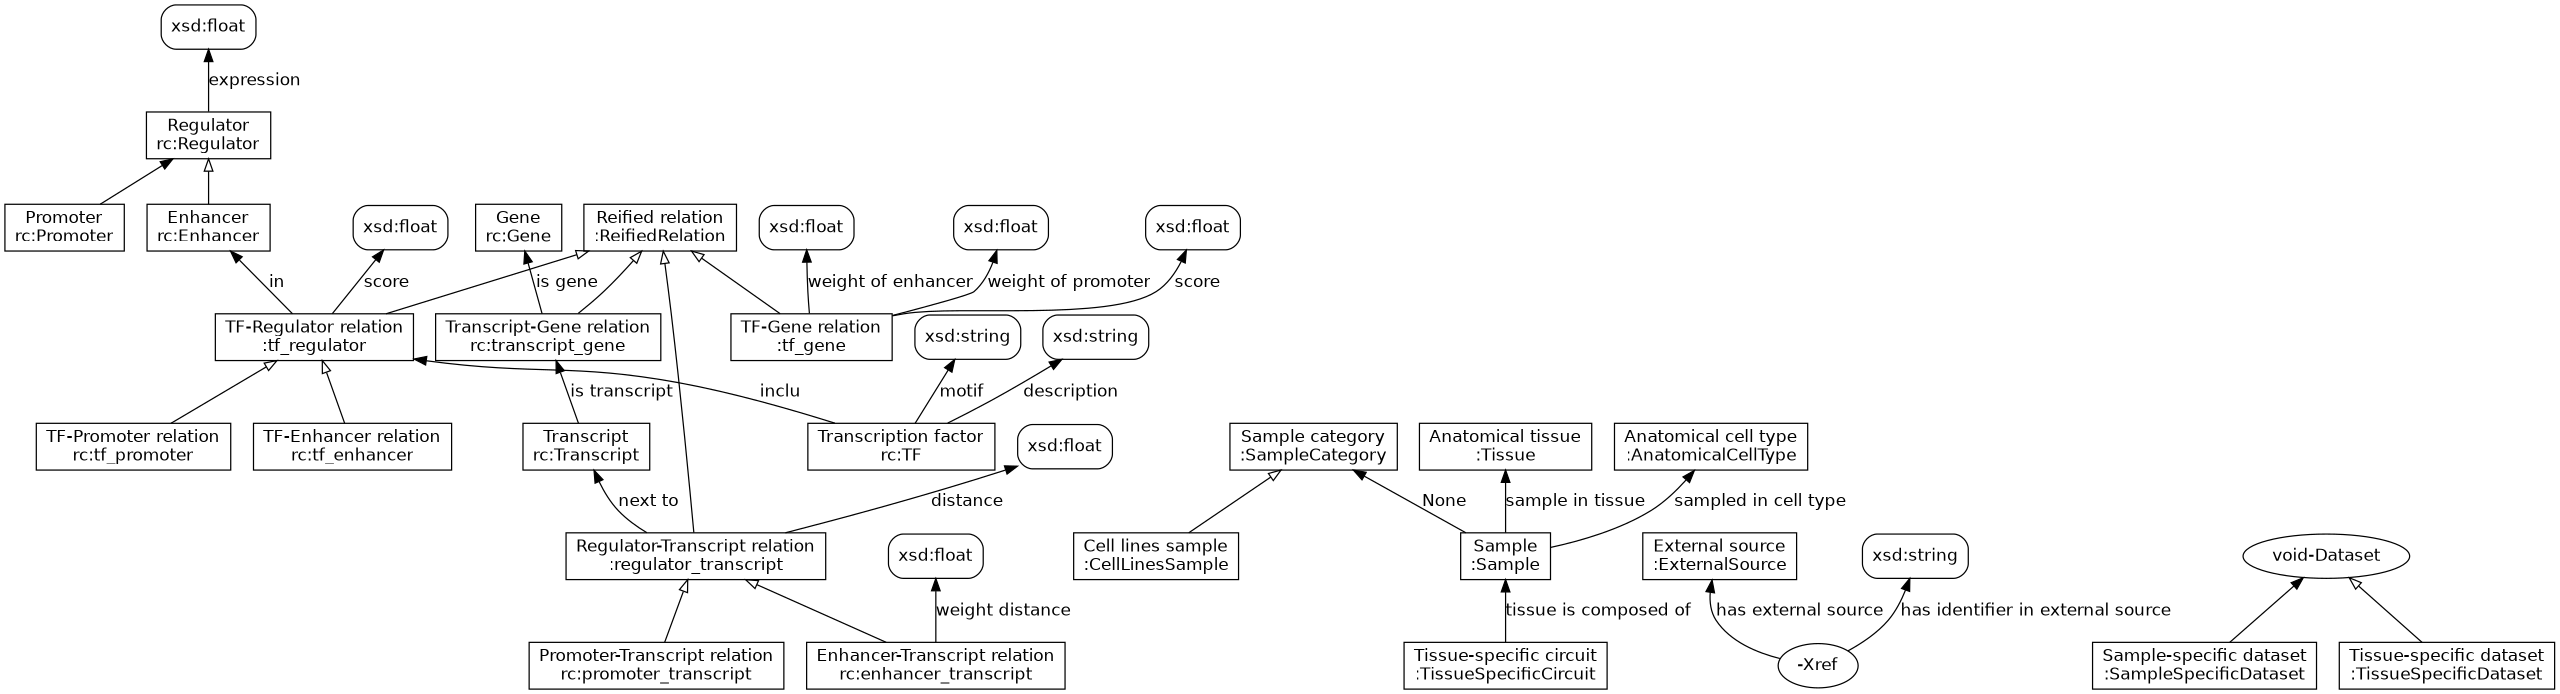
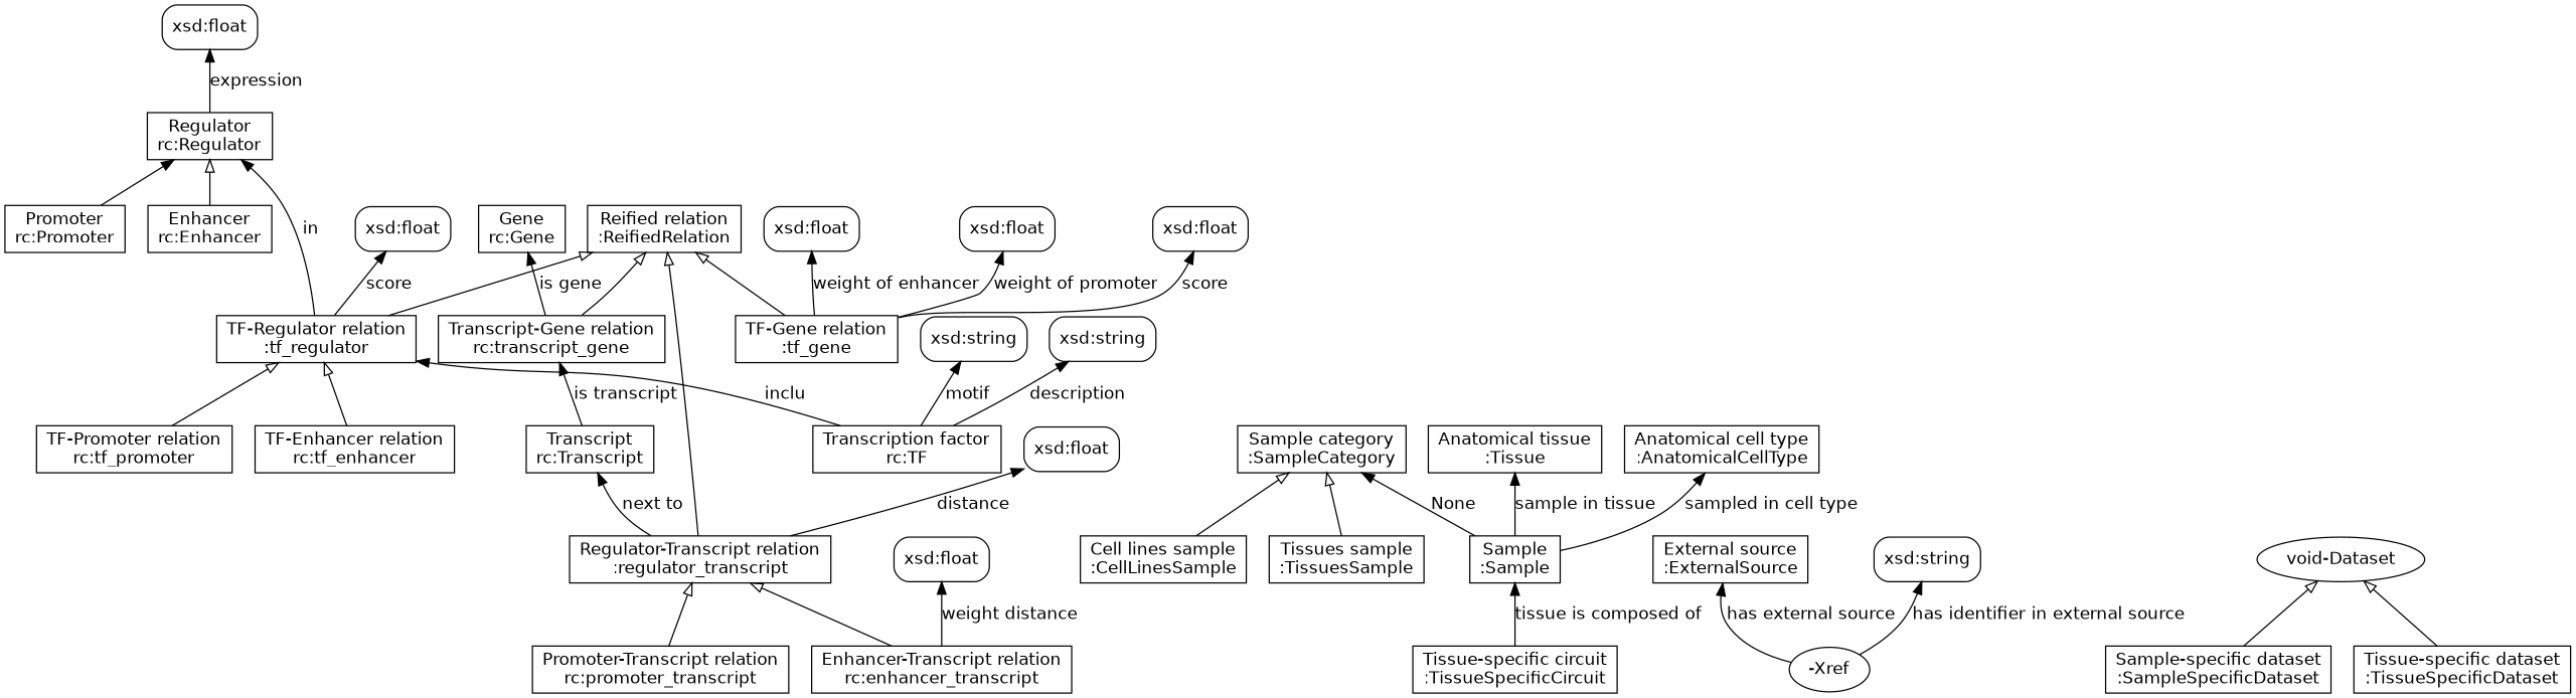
  digraph {
    fontname="DejaVu Sans"
    rankdir=BT
    node [color=black fontcolor=black fontname="DejaVu Sans" shape=box]
    edge [fontname="DejaVu Sans"]
    n1 [label="Promoter\nrc:Promoter"]
    n2 [label="Regulator\nrc:Regulator"]
    n3 [label="xsd:float" style=rounded]
    n4 [label="Anatomical tissue\n:Tissue"]
    n5 [label="Transcript\nrc:Transcript"]
    n6 [label="Transcript-Gene relation\nrc:transcript_gene"]
    n7 [label="Reified relation\n:ReifiedRelation"]
    n8 [label="Gene\nrc:Gene"]
    n9 [label="Enhancer-Transcript relation\nrc:enhancer_transcript"]
    n10 [label="Regulator-Transcript relation\n:regulator_transcript"]
    n11 [label="xsd:float" style=rounded]
    n12 [label="xsd:float" style=rounded]
    n13 [label="TF-Promoter relation\nrc:tf_promoter"]
    n14 [label="TF-Regulator relation\n:tf_regulator"]
    n15 [label="xsd:float" style=rounded]
    n16 [label="TF-Gene relation\n:tf_gene"]
    n17 [label="xsd:float" style=rounded]
    n18 [label="xsd:float" style=rounded]
    n19 [label="xsd:float" style=rounded]
    n20 [label="External source\n:ExternalSource"]
    n21 [label="Sample category\n:SampleCategory"]
    n22 [label="Anatomical cell type\n:AnatomicalCellType"]
    n23 [label="Sample-specific dataset\n:SampleSpecificDataset"]
    "void-Dataset" [color="" fontcolor="" shape=""]
    n25 [label="Promoter-Transcript relation\nrc:promoter_transcript"]
    n26 [label="Tissue-specific circuit\n:TissueSpecificCircuit"]
    n27 [label="Sample\n:Sample"]
    n28 [label="Transcription factor\nrc:TF"]
    n29 [label="xsd:string" style=rounded]
    n30 [label="xsd:string" style=rounded]
    n31 [label="Enhancer\nrc:Enhancer"]
    n32 [label="Cell lines sample\n:CellLinesSample"]
    n33 [label="TF-Enhancer relation\nrc:tf_enhancer"]
    n34 [label="Tissue-specific dataset\n:TissueSpecificDataset"]
+   n35 [label="Tissues sample\n:TissuesSample"]
    "-Xref" [color="" fontcolor="" shape=""]
    n37 [label="xsd:string" style=rounded]
    n1 -> n2 [arrowhead=normal]
    n2 -> n3 [label=expression]
    n5 -> n6 [label="is transcript"]
    n6 -> n7 [arrowhead=onormal]
    n6 -> n8 [label="is gene"]
    n9 -> n10 [arrowhead=onormal]
    n9 -> n11 [label="weight distance"]
    n10 -> n5 [label="next to"]
    n10 -> n7 [arrowhead=onormal]
    n10 -> n12 [label=distance]
    n13 -> n14 [arrowhead=onormal]
-   n14 -> n31 [label=in]
+   n14 -> n2 [label=in]
    n14 -> n7 [arrowhead=onormal]
    n14 -> n15 [label=score]
    n16 -> n7 [arrowhead=onormal]
    n16 -> n17 [label="weight of enhancer"]
    n16 -> n18 [label="weight of promoter"]
    n16 -> n19 [label=score]
-   n23 -> "void-Dataset" [arrowhead=normal]
+   n23 -> "void-Dataset" [arrowhead=onormal]
    n25 -> n10 [arrowhead=onormal]
    n26 -> n27 [label="tissue is composed of"]
    n27 -> n4 [label="sample in tissue"]
    n27 -> n21 [label=None]
    n27 -> n22 [label="sampled in cell type"]
    n28 -> n14 [label=inclu]
    n28 -> n29 [label=motif]
    n28 -> n30 [label=description]
    n31 -> n2 [arrowhead=onormal]
    n32 -> n21 [arrowhead=onormal]
    n33 -> n14 [arrowhead=onormal]
    n34 -> "void-Dataset" [arrowhead=onormal]
+   n35 -> n21 [arrowhead=onormal]
    "-Xref" -> n20 [label="has external source"]
    "-Xref" -> n37 [label="has identifier in external source"]
  }
